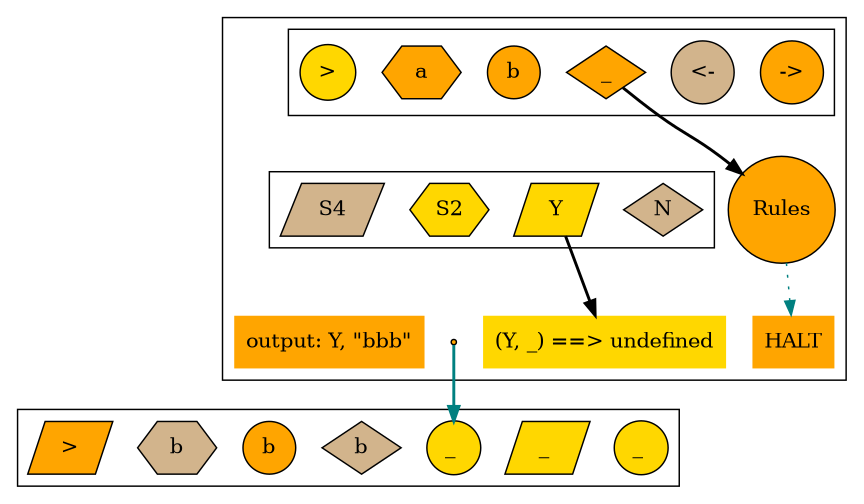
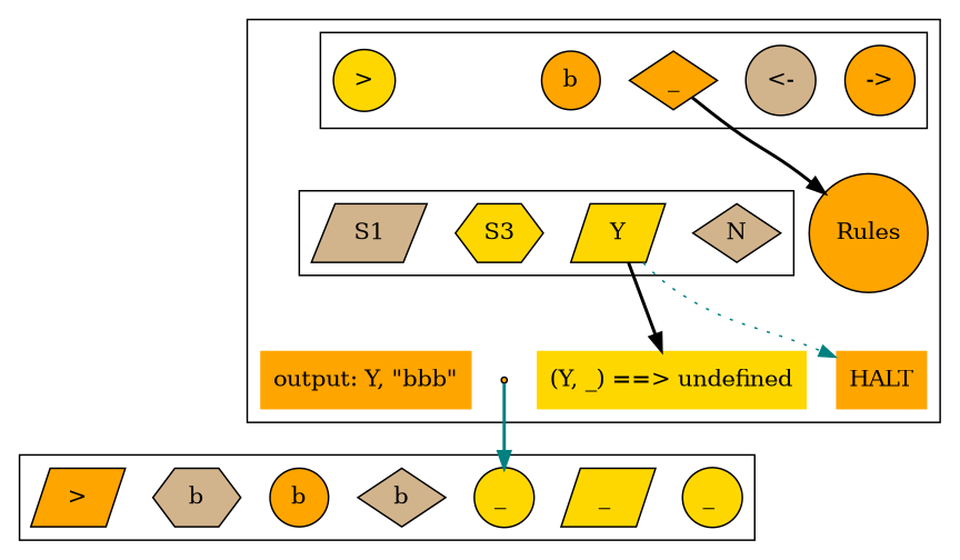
  digraph {
    rankdir=LB
    node [fillcolor=orange shape=circle style=filled]
    edge [style=invis]
    n1 [label=">" shape=parallelogram]
    n2 [fillcolor=tan label=b shape=hexagon]
    n3 [label=b]
    n4 [fillcolor=tan label=b shape=diamond]
    n5 [fillcolor=gold label="_ "]
    n6 [fillcolor=gold label="_ " shape=parallelogram]
    n7 [fillcolor=gold label="_ "]
    Z [shape=point]
    n9 [fillcolor=gold label="(Y, _) ==> undefined" shape=plaintext]
    n10 [label="output: Y, \"bbb\"" shape=plaintext]
    n11 [fillcolor=gold label=">"]
-   n12 [label=a shape=hexagon]
    n13 [label=b]
    n14 [label=_ shape=diamond]
    n15 [fillcolor=tan label="<-"]
    n16 [label="->"]
-   S1 [fillcolor=tan shape=parallelogram label=S4]
-   S2 [fillcolor=gold shape=hexagon]
+   S1 [fillcolor=tan shape=parallelogram]
+   S2 [fillcolor=gold shape=hexagon label=S3]
    Y [fillcolor=gold shape=parallelogram]
    N [fillcolor=tan shape=diamond]
    n21 [label=Rules]
    n22 [label=HALT shape=plaintext]
    subgraph cluster_1 {
      subgraph sub_2 {
        rank=same
        n1
        n2
        n3
        n4
        n5
        n6
        n7
      }
    }
    subgraph cluster_3 {
      n21
      n22
      subgraph sub_4 {
        rank=same
        Z
        n9
        n10
      }
      subgraph cluster_5 {
        subgraph sub_6 {
          rank=same
          n11
-         n12
          n13
          n14
          n15
          n16
        }
      }
      subgraph cluster_7 {
        subgraph sub_8 {
          rank=same
          S1
          S2
          Y
          N
        }
      }
    }
    n1 -> n2
    n2 -> n3
    n3 -> n4
    n4 -> n5
    n5 -> n6
    n6 -> n7
    Z -> n5 [color=teal style=bold]
    Z -> n9
-   n11 -> n12
-   n12 -> n13
    n13 -> n14
    n14 -> n15
    n14 -> n21 [color=black style=bold]
    n15 -> n16
    S1 -> S2
    S2 -> Y
    Y -> n9 [color=black style=bold]
    Y -> N
    n21 -> n9
-   n21 -> n22 [color=teal style=dotted]
+   Y -> n22 [color=teal style=dotted]
  }
